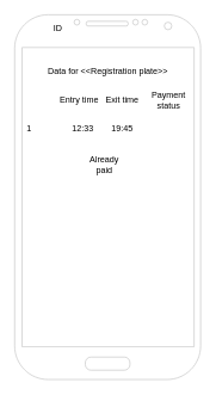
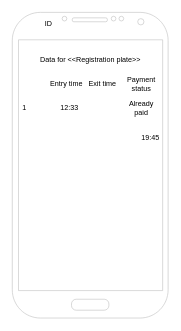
  <mxCell id="0" />
  <mxCell id="1" parent="0" />
  <mxCell id="2" value="" style="verticalLabelPosition=bottom;verticalAlign=top;html=1;shadow=0;dashed=0;strokeWidth=1;shape=mxgraph.android.phone2;strokeColor=#c0c0c0;" vertex="1" parent="1"><mxGeometry x="20" y="20" width="260" height="510" as="geometry" /></mxCell>
  <mxCell id="3" value="Data for &amp;lt;&amp;lt;Registration plate&amp;gt;&amp;gt;" style="text;html=1;align=center;verticalAlign=middle;resizable=0;points=[];autosize=1;strokeColor=none;fillColor=none;" vertex="1" parent="1"><mxGeometry x="55" y="85" width="190" height="30" as="geometry" /></mxCell>
  <mxCell id="4" value="ID" style="text;html=1;align=center;verticalAlign=middle;resizable=0;points=[];autosize=1;strokeColor=none;fillColor=none;" vertex="1" parent="1"><mxGeometry x="60" y="25" width="40" height="30" as="geometry" /></mxCell>
  <mxCell id="5" value="Entry time" style="text;html=1;align=center;verticalAlign=middle;resizable=0;points=[];autosize=1;strokeColor=none;fillColor=none;" vertex="1" parent="1"><mxGeometry x="70" y="125" width="80" height="30" as="geometry" /></mxCell>
  <mxCell id="6" value="Exit time" style="text;html=1;align=center;verticalAlign=middle;resizable=0;points=[];autosize=1;strokeColor=none;fillColor=none;" vertex="1" parent="1"><mxGeometry x="135" y="125" width="70" height="30" as="geometry" /></mxCell>
  <mxCell id="7" value="Payment &lt;br&gt;status" style="text;html=1;align=center;verticalAlign=middle;resizable=0;points=[];autosize=1;strokeColor=none;fillColor=none;" vertex="1" parent="1"><mxGeometry x="200" y="120" width="70" height="40" as="geometry" /></mxCell>
  <mxCell id="8" value="1" style="text;html=1;align=center;verticalAlign=middle;resizable=0;points=[];autosize=1;strokeColor=none;fillColor=none;" vertex="1" parent="1"><mxGeometry x="25" y="165" width="30" height="30" as="geometry" /></mxCell>
  <mxCell id="9" value="12:33" style="text;html=1;align=center;verticalAlign=middle;resizable=0;points=[];autosize=1;strokeColor=none;fillColor=none;" vertex="1" parent="1"><mxGeometry x="90" y="165" width="50" height="30" as="geometry" /></mxCell>
- <mxCell id="10" value="19:45" style="text;html=1;align=center;verticalAlign=middle;resizable=0;points=[];autosize=1;strokeColor=none;fillColor=none;" vertex="1" parent="1"><mxGeometry x="145" y="165" width="50" height="30" as="geometry" /></mxCell>
- <mxCell id="11" value="Already &lt;br&gt;paid" style="text;html=1;align=center;verticalAlign=middle;resizable=0;points=[];autosize=1;strokeColor=none;fillColor=none;" vertex="1" parent="1"><mxGeometry x="115" y="210" width="60" height="40" as="geometry" /></mxCell>
+ <mxCell id="10" value="19:45" style="text;html=1;align=center;verticalAlign=middle;resizable=0;points=[];autosize=1;strokeColor=none;fillColor=none;" vertex="1" parent="1"><mxGeometry x="225" y="215" width="50" height="30" as="geometry" /></mxCell>
+ <mxCell id="11" value="Already &lt;br&gt;paid" style="text;html=1;align=center;verticalAlign=middle;resizable=0;points=[];autosize=1;strokeColor=none;fillColor=none;" vertex="1" parent="1"><mxGeometry x="205" y="160" width="60" height="40" as="geometry" /></mxCell>
